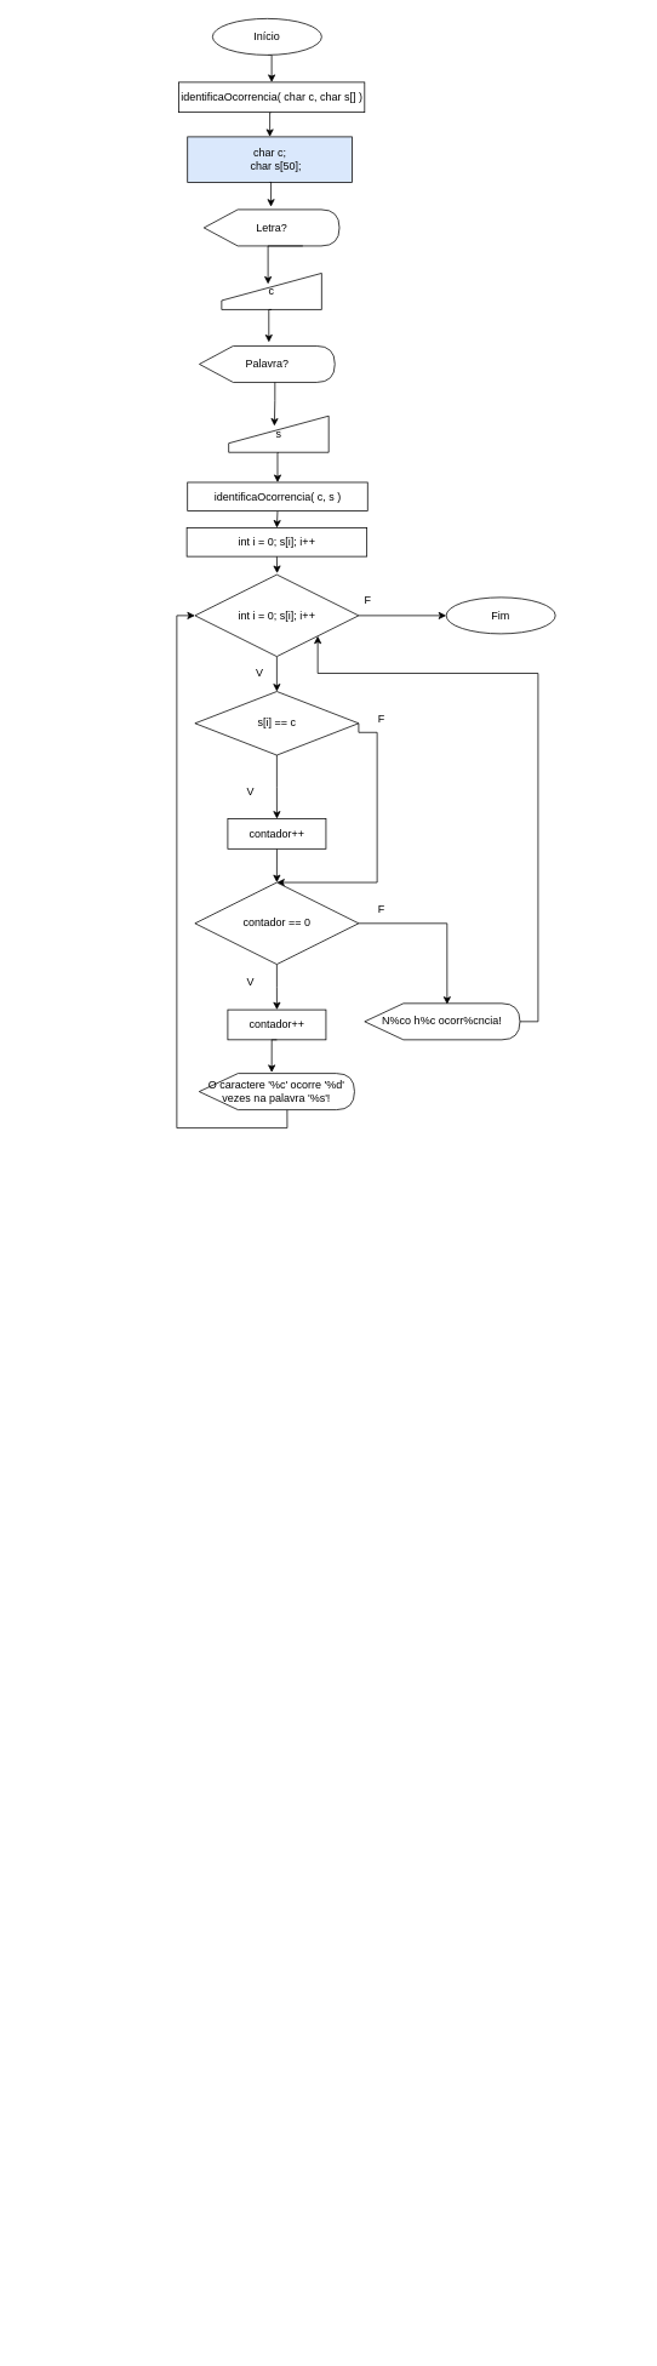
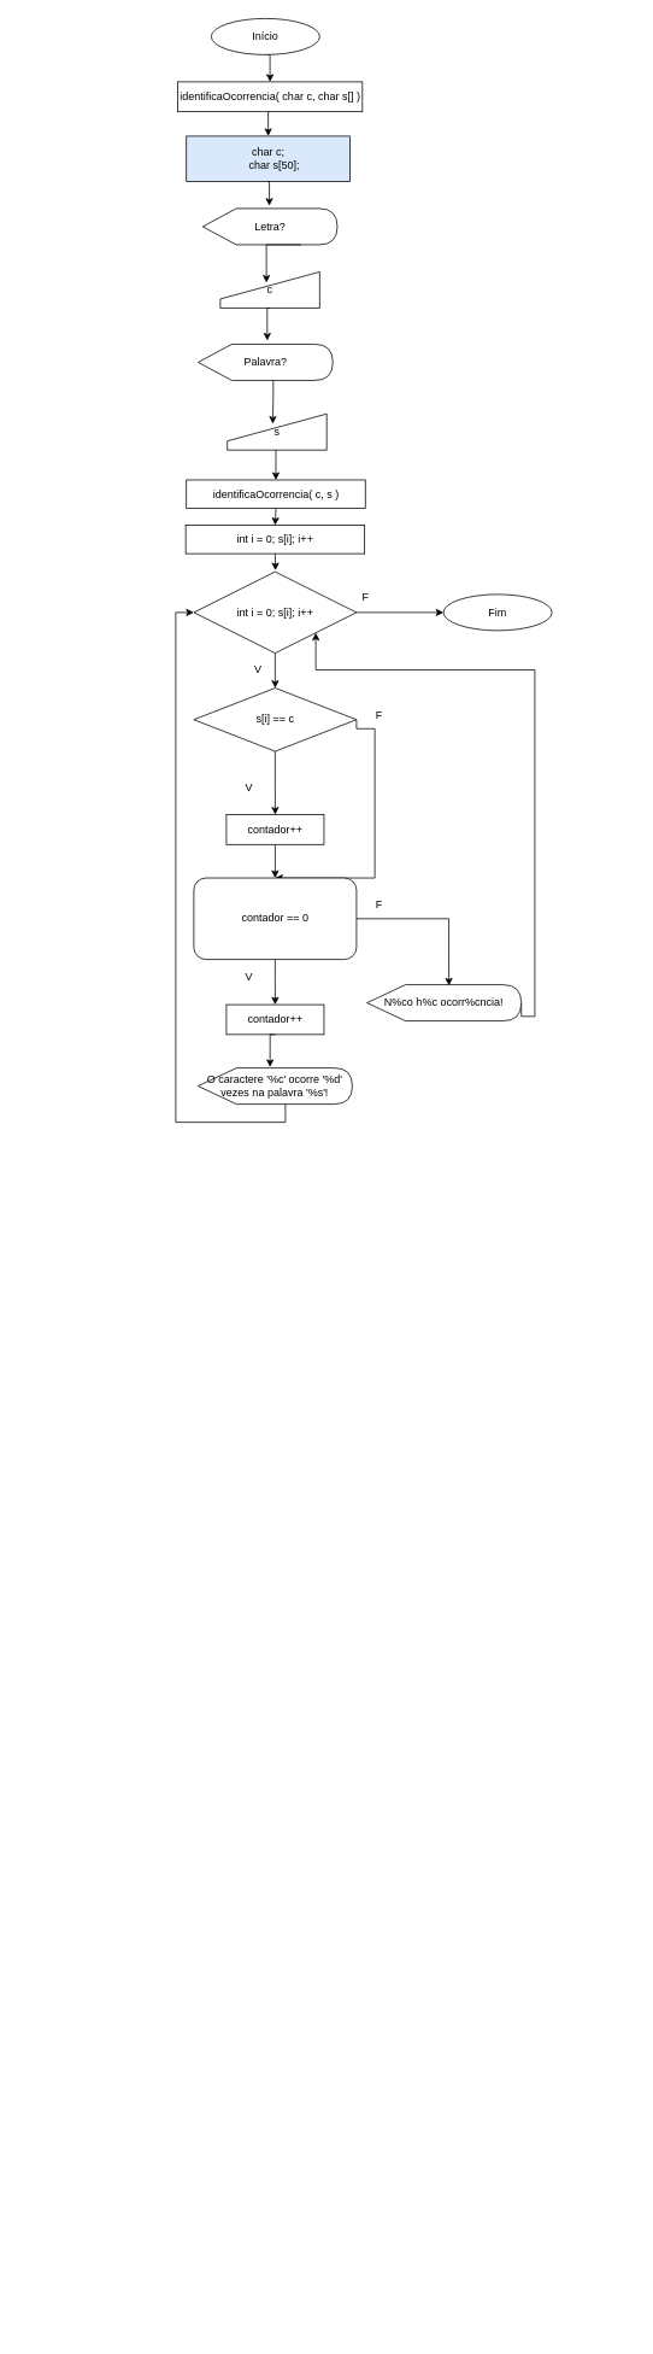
  <mxCell id="0" />
  <mxCell id="1" parent="0" />
  <mxCell id="2" style="edgeStyle=orthogonalEdgeStyle;rounded=0;orthogonalLoop=1;jettySize=auto;html=1;exitX=1;exitY=0.5;exitDx=0;exitDy=0;entryX=0.5;entryY=0;entryDx=0;entryDy=0;" parent="1" edge="1"><mxGeometry relative="1" as="geometry"><mxPoint x="540" y="2230" as="sourcePoint" /></mxGeometry></mxCell>
  <mxCell id="3" style="edgeStyle=orthogonalEdgeStyle;rounded=0;orthogonalLoop=1;jettySize=auto;html=1;exitX=0;exitY=0.5;exitDx=0;exitDy=0;entryX=0;entryY=0;entryDx=40;entryDy=0;entryPerimeter=0;" parent="1" edge="1"><mxGeometry relative="1" as="geometry"><mxPoint x="460" y="2230" as="sourcePoint" /></mxGeometry></mxCell>
  <mxCell id="4" style="edgeStyle=orthogonalEdgeStyle;rounded=0;orthogonalLoop=1;jettySize=auto;html=1;exitX=1;exitY=0.5;exitDx=0;exitDy=0;" parent="1" edge="1"><mxGeometry relative="1" as="geometry"><mxPoint x="620" y="2310" as="sourcePoint" /></mxGeometry></mxCell>
  <mxCell id="5" style="edgeStyle=orthogonalEdgeStyle;rounded=0;orthogonalLoop=1;jettySize=auto;html=1;exitX=0;exitY=0.5;exitDx=0;exitDy=0;entryX=0;entryY=0;entryDx=40;entryDy=0;entryPerimeter=0;" parent="1" edge="1"><mxGeometry relative="1" as="geometry"><mxPoint x="540" y="2310" as="sourcePoint" /></mxGeometry></mxCell>
  <mxCell id="6" style="edgeStyle=orthogonalEdgeStyle;rounded=0;orthogonalLoop=1;jettySize=auto;html=1;exitX=0;exitY=0.5;exitDx=0;exitDy=0;entryX=0;entryY=0;entryDx=40;entryDy=0;entryPerimeter=0;" parent="1" edge="1"><mxGeometry relative="1" as="geometry"><mxPoint x="620" y="2390" as="sourcePoint" /></mxGeometry></mxCell>
  <mxCell id="7" style="edgeStyle=orthogonalEdgeStyle;rounded=0;orthogonalLoop=1;jettySize=auto;html=1;exitX=1;exitY=0.5;exitDx=0;exitDy=0;entryX=0;entryY=0;entryDx=40;entryDy=0;entryPerimeter=0;" parent="1" edge="1"><mxGeometry relative="1" as="geometry"><mxPoint x="700" y="2390" as="sourcePoint" /></mxGeometry></mxCell>
  <mxCell id="8" style="edgeStyle=orthogonalEdgeStyle;rounded=0;orthogonalLoop=1;jettySize=auto;html=1;exitX=1;exitY=0.5;exitDx=0;exitDy=0;entryX=0;entryY=0.5;entryDx=0;entryDy=0;" parent="1" edge="1"><mxGeometry relative="1" as="geometry"><Array as="points"><mxPoint x="200" y="2430" /><mxPoint x="200" y="2580" /><mxPoint x="20" y="2580" /><mxPoint x="20" y="2150" /></Array><mxPoint x="80" y="2150" as="targetPoint" /></mxGeometry></mxCell>
  <mxCell id="9" style="edgeStyle=orthogonalEdgeStyle;rounded=0;orthogonalLoop=1;jettySize=auto;html=1;exitX=0.5;exitY=1;exitDx=0;exitDy=0;entryX=0.5;entryY=0;entryDx=0;entryDy=0;" parent="1" source="10" target="23" edge="1"><mxGeometry relative="1" as="geometry" /></mxCell>
  <mxCell id="10" value="Início" style="ellipse;whiteSpace=wrap;html=1;" parent="1" vertex="1"><mxGeometry x="233" y="20" width="120" height="40" as="geometry" /></mxCell>
  <mxCell id="11" value="V" style="text;html=1;strokeColor=none;fillColor=none;align=center;verticalAlign=middle;whiteSpace=wrap;rounded=0;" parent="1" vertex="1"><mxGeometry x="260" y="860" width="30" height="20" as="geometry" /></mxCell>
  <mxCell id="12" style="edgeStyle=orthogonalEdgeStyle;rounded=0;orthogonalLoop=1;jettySize=auto;html=1;exitX=0.5;exitY=1;exitDx=0;exitDy=0;entryX=0.5;entryY=0;entryDx=0;entryDy=0;" parent="1" source="14" target="35" edge="1"><mxGeometry relative="1" as="geometry" /></mxCell>
  <mxCell id="13" style="edgeStyle=orthogonalEdgeStyle;rounded=0;orthogonalLoop=1;jettySize=auto;html=1;exitX=1;exitY=0.5;exitDx=0;exitDy=0;entryX=0;entryY=0.5;entryDx=0;entryDy=0;" parent="1" source="14" target="15" edge="1"><mxGeometry relative="1" as="geometry" /></mxCell>
  <mxCell id="14" value="int i = 0; s[i]; i++" style="rhombus;whiteSpace=wrap;html=1;" parent="1" vertex="1"><mxGeometry x="213.7" y="631.5" width="180" height="90" as="geometry" /></mxCell>
  <mxCell id="15" value="Fim" style="ellipse;whiteSpace=wrap;html=1;" parent="1" vertex="1"><mxGeometry x="490" y="656.5" width="120" height="40" as="geometry" /></mxCell>
  <mxCell id="16" value="F" style="text;html=1;strokeColor=none;fillColor=none;align=center;verticalAlign=middle;whiteSpace=wrap;rounded=0;" parent="1" vertex="1"><mxGeometry x="403.5" y="780" width="30" height="20" as="geometry" /></mxCell>
  <mxCell id="17" value="&lt;div&gt;char c;&lt;/div&gt;&lt;div&gt;&amp;nbsp; &amp;nbsp; char s[50];&lt;/div&gt;" style="rounded=0;whiteSpace=wrap;html=1;fillColor=#dae8fc;" parent="1" vertex="1"><mxGeometry x="205.5" y="150" width="181" height="50" as="geometry" /></mxCell>
  <mxCell id="18" value="c" style="shape=manualInput;whiteSpace=wrap;html=1;" parent="1" vertex="1"><mxGeometry x="243" y="300" width="110" height="40" as="geometry" /></mxCell>
  <mxCell id="19" value="&lt;div&gt;Letra?&lt;/div&gt;" style="shape=display;whiteSpace=wrap;html=1;" parent="1" vertex="1"><mxGeometry x="223.5" y="230" width="149" height="40" as="geometry" /></mxCell>
  <mxCell id="20" style="edgeStyle=orthogonalEdgeStyle;rounded=0;orthogonalLoop=1;jettySize=auto;html=1;exitX=0.5;exitY=1;exitDx=0;exitDy=0;entryX=0.495;entryY=-0.075;entryDx=0;entryDy=0;entryPerimeter=0;" parent="1" source="17" target="19" edge="1"><mxGeometry relative="1" as="geometry" /></mxCell>
  <mxCell id="21" style="edgeStyle=orthogonalEdgeStyle;rounded=0;orthogonalLoop=1;jettySize=auto;html=1;exitX=0;exitY=0;exitDx=108.75;exitDy=40;exitPerimeter=0;entryX=0.464;entryY=0.3;entryDx=0;entryDy=0;entryPerimeter=0;" parent="1" source="19" target="18" edge="1"><mxGeometry relative="1" as="geometry"><Array as="points"><mxPoint x="294" y="270" /></Array></mxGeometry></mxCell>
  <mxCell id="22" style="edgeStyle=orthogonalEdgeStyle;rounded=0;orthogonalLoop=1;jettySize=auto;html=1;exitX=0.5;exitY=1;exitDx=0;exitDy=0;entryX=0.5;entryY=0;entryDx=0;entryDy=0;" parent="1" source="23" target="17" edge="1"><mxGeometry relative="1" as="geometry" /></mxCell>
  <mxCell id="23" value="identificaOcorrencia( char c, char s[] )" style="rounded=0;whiteSpace=wrap;html=1;" parent="1" vertex="1"><mxGeometry x="195.75" y="90" width="204.5" height="33" as="geometry" /></mxCell>
  <mxCell id="24" style="edgeStyle=orthogonalEdgeStyle;rounded=0;orthogonalLoop=1;jettySize=auto;html=1;exitX=0.5;exitY=1;exitDx=0;exitDy=0;entryX=0.5;entryY=0;entryDx=0;entryDy=0;" parent="1" source="25" target="32" edge="1"><mxGeometry relative="1" as="geometry" /></mxCell>
  <mxCell id="25" value="identificaOcorrencia( c, s )" style="rounded=0;whiteSpace=wrap;html=1;" parent="1" vertex="1"><mxGeometry x="205.5" y="530" width="198" height="31.5" as="geometry" /></mxCell>
  <mxCell id="26" style="edgeStyle=orthogonalEdgeStyle;rounded=0;orthogonalLoop=1;jettySize=auto;html=1;exitX=0.5;exitY=1;exitDx=0;exitDy=0;entryX=0.5;entryY=0;entryDx=0;entryDy=0;" parent="1" source="27" target="25" edge="1"><mxGeometry relative="1" as="geometry" /></mxCell>
  <mxCell id="27" value="s" style="shape=manualInput;whiteSpace=wrap;html=1;" parent="1" vertex="1"><mxGeometry x="250.75" y="457" width="110" height="40" as="geometry" /></mxCell>
  <mxCell id="28" value="&lt;div&gt;Palavra?&lt;/div&gt;" style="shape=display;whiteSpace=wrap;html=1;" parent="1" vertex="1"><mxGeometry x="218.5" y="380" width="149" height="40" as="geometry" /></mxCell>
  <mxCell id="29" style="edgeStyle=orthogonalEdgeStyle;rounded=0;orthogonalLoop=1;jettySize=auto;html=1;exitX=0.5;exitY=1;exitDx=0;exitDy=0;entryX=0.513;entryY=-0.1;entryDx=0;entryDy=0;entryPerimeter=0;" parent="1" source="18" target="28" edge="1"><mxGeometry relative="1" as="geometry" /></mxCell>
  <mxCell id="30" style="edgeStyle=orthogonalEdgeStyle;rounded=0;orthogonalLoop=1;jettySize=auto;html=1;exitX=0;exitY=0;exitDx=83.125;exitDy=40;exitPerimeter=0;entryX=0.457;entryY=0.275;entryDx=0;entryDy=0;entryPerimeter=0;" parent="1" source="28" target="27" edge="1"><mxGeometry relative="1" as="geometry" /></mxCell>
  <mxCell id="31" style="edgeStyle=orthogonalEdgeStyle;rounded=0;orthogonalLoop=1;jettySize=auto;html=1;exitX=0.5;exitY=1;exitDx=0;exitDy=0;" parent="1" source="32" edge="1"><mxGeometry relative="1" as="geometry"><mxPoint x="304" y="630" as="targetPoint" /></mxGeometry></mxCell>
  <mxCell id="32" value="int i = 0; s[i]; i++" style="rounded=0;whiteSpace=wrap;html=1;" parent="1" vertex="1"><mxGeometry x="204.7" y="580" width="198" height="31.5" as="geometry" /></mxCell>
  <mxCell id="33" style="edgeStyle=orthogonalEdgeStyle;rounded=0;orthogonalLoop=1;jettySize=auto;html=1;exitX=0.5;exitY=1;exitDx=0;exitDy=0;entryX=0.5;entryY=0;entryDx=0;entryDy=0;" parent="1" source="35" target="37" edge="1"><mxGeometry relative="1" as="geometry" /></mxCell>
  <mxCell id="34" style="edgeStyle=orthogonalEdgeStyle;rounded=0;orthogonalLoop=1;jettySize=auto;html=1;exitX=1;exitY=0.5;exitDx=0;exitDy=0;entryX=0.5;entryY=0;entryDx=0;entryDy=0;" parent="1" source="35" target="41" edge="1"><mxGeometry relative="1" as="geometry"><Array as="points"><mxPoint x="414" y="805" /><mxPoint x="414" y="970" /></Array></mxGeometry></mxCell>
  <mxCell id="35" value="s[i] == c" style="rhombus;whiteSpace=wrap;html=1;" parent="1" vertex="1"><mxGeometry x="213.7" y="760" width="180" height="70" as="geometry" /></mxCell>
  <mxCell id="36" style="edgeStyle=orthogonalEdgeStyle;rounded=0;orthogonalLoop=1;jettySize=auto;html=1;exitX=0.5;exitY=1;exitDx=0;exitDy=0;entryX=0.5;entryY=0;entryDx=0;entryDy=0;" parent="1" source="37" target="41" edge="1"><mxGeometry relative="1" as="geometry" /></mxCell>
  <mxCell id="37" value="contador++" style="rounded=0;whiteSpace=wrap;html=1;" parent="1" vertex="1"><mxGeometry x="249.75" y="900" width="108" height="33" as="geometry" /></mxCell>
  <mxCell id="38" value="V" style="text;html=1;strokeColor=none;fillColor=none;align=center;verticalAlign=middle;whiteSpace=wrap;rounded=0;" parent="1" vertex="1"><mxGeometry x="260" y="1070" width="30" height="20" as="geometry" /></mxCell>
  <mxCell id="39" value="F" style="text;html=1;strokeColor=none;fillColor=none;align=center;verticalAlign=middle;whiteSpace=wrap;rounded=0;" parent="1" vertex="1"><mxGeometry x="403.5" y="990" width="30" height="20" as="geometry" /></mxCell>
  <mxCell id="40" style="edgeStyle=orthogonalEdgeStyle;rounded=0;orthogonalLoop=1;jettySize=auto;html=1;exitX=0.5;exitY=1;exitDx=0;exitDy=0;entryX=0.5;entryY=0;entryDx=0;entryDy=0;" parent="1" source="41" target="42" edge="1"><mxGeometry relative="1" as="geometry" /></mxCell>
- <mxCell id="41" value="contador == 0" style="rhombus;whiteSpace=wrap;html=1;" parent="1" vertex="1"><mxGeometry x="213.7" y="970" width="180" height="90" as="geometry" /></mxCell>
+ <mxCell id="41" value="contador == 0" style="whiteSpace=wrap;html=1;rounded=1;" parent="1" vertex="1"><mxGeometry x="213.7" y="970" width="180" height="90" as="geometry" /></mxCell>
  <mxCell id="42" value="contador++" style="rounded=0;whiteSpace=wrap;html=1;" parent="1" vertex="1"><mxGeometry x="249.75" y="1110" width="108" height="33" as="geometry" /></mxCell>
  <mxCell id="43" style="edgeStyle=orthogonalEdgeStyle;rounded=0;orthogonalLoop=1;jettySize=auto;html=1;exitX=1;exitY=0.5;exitDx=0;exitDy=0;exitPerimeter=0;entryX=1;entryY=1;entryDx=0;entryDy=0;" parent="1" source="44" target="14" edge="1"><mxGeometry relative="1" as="geometry"><Array as="points"><mxPoint x="591" y="1123" /><mxPoint x="591" y="740" /><mxPoint x="349" y="740" /></Array></mxGeometry></mxCell>
- <mxCell id="44" value="&lt;div&gt;N%co h%c ocorr%cncia!&lt;/div&gt;" style="shape=display;whiteSpace=wrap;html=1;" parent="1" vertex="1"><mxGeometry x="400.25" y="1103" width="170.8" height="40" as="geometry" /></mxCell>
+ <mxCell id="44" value="&lt;div&gt;N%co h%c ocorr%cncia!&lt;/div&gt;" style="shape=display;whiteSpace=wrap;html=1;" parent="1" vertex="1"><mxGeometry x="405.25" y="1088" width="170.8" height="40" as="geometry" /></mxCell>
  <mxCell id="45" style="edgeStyle=orthogonalEdgeStyle;rounded=0;orthogonalLoop=1;jettySize=auto;html=1;exitX=1;exitY=0.5;exitDx=0;exitDy=0;entryX=0.531;entryY=0.025;entryDx=0;entryDy=0;entryPerimeter=0;" parent="1" source="41" target="44" edge="1"><mxGeometry relative="1" as="geometry" /></mxCell>
  <mxCell id="46" style="edgeStyle=orthogonalEdgeStyle;rounded=0;orthogonalLoop=1;jettySize=auto;html=1;exitX=0;exitY=0;exitDx=96.75;exitDy=40;exitPerimeter=0;entryX=0;entryY=0.5;entryDx=0;entryDy=0;" parent="1" source="47" target="14" edge="1"><mxGeometry relative="1" as="geometry" /></mxCell>
  <mxCell id="47" value="&lt;div&gt;O caractere '%c' ocorre '%d' vezes na palavra '%s'!&lt;/div&gt;" style="shape=display;whiteSpace=wrap;html=1;" parent="1" vertex="1"><mxGeometry x="218.3" y="1180" width="170.8" height="40" as="geometry" /></mxCell>
  <mxCell id="48" style="edgeStyle=orthogonalEdgeStyle;rounded=0;orthogonalLoop=1;jettySize=auto;html=1;exitX=0.5;exitY=1;exitDx=0;exitDy=0;entryX=0.467;entryY=-0.025;entryDx=0;entryDy=0;entryPerimeter=0;" parent="1" source="42" target="47" edge="1"><mxGeometry relative="1" as="geometry" /></mxCell>
  <mxCell id="49" value="V" style="text;html=1;strokeColor=none;fillColor=none;align=center;verticalAlign=middle;whiteSpace=wrap;rounded=0;" vertex="1" parent="1"><mxGeometry x="270" y="730" width="30" height="20" as="geometry" /></mxCell>
  <mxCell id="50" value="F" style="text;html=1;strokeColor=none;fillColor=none;align=center;verticalAlign=middle;whiteSpace=wrap;rounded=0;" vertex="1" parent="1"><mxGeometry x="389.1" y="650" width="30" height="20" as="geometry" /></mxCell>
